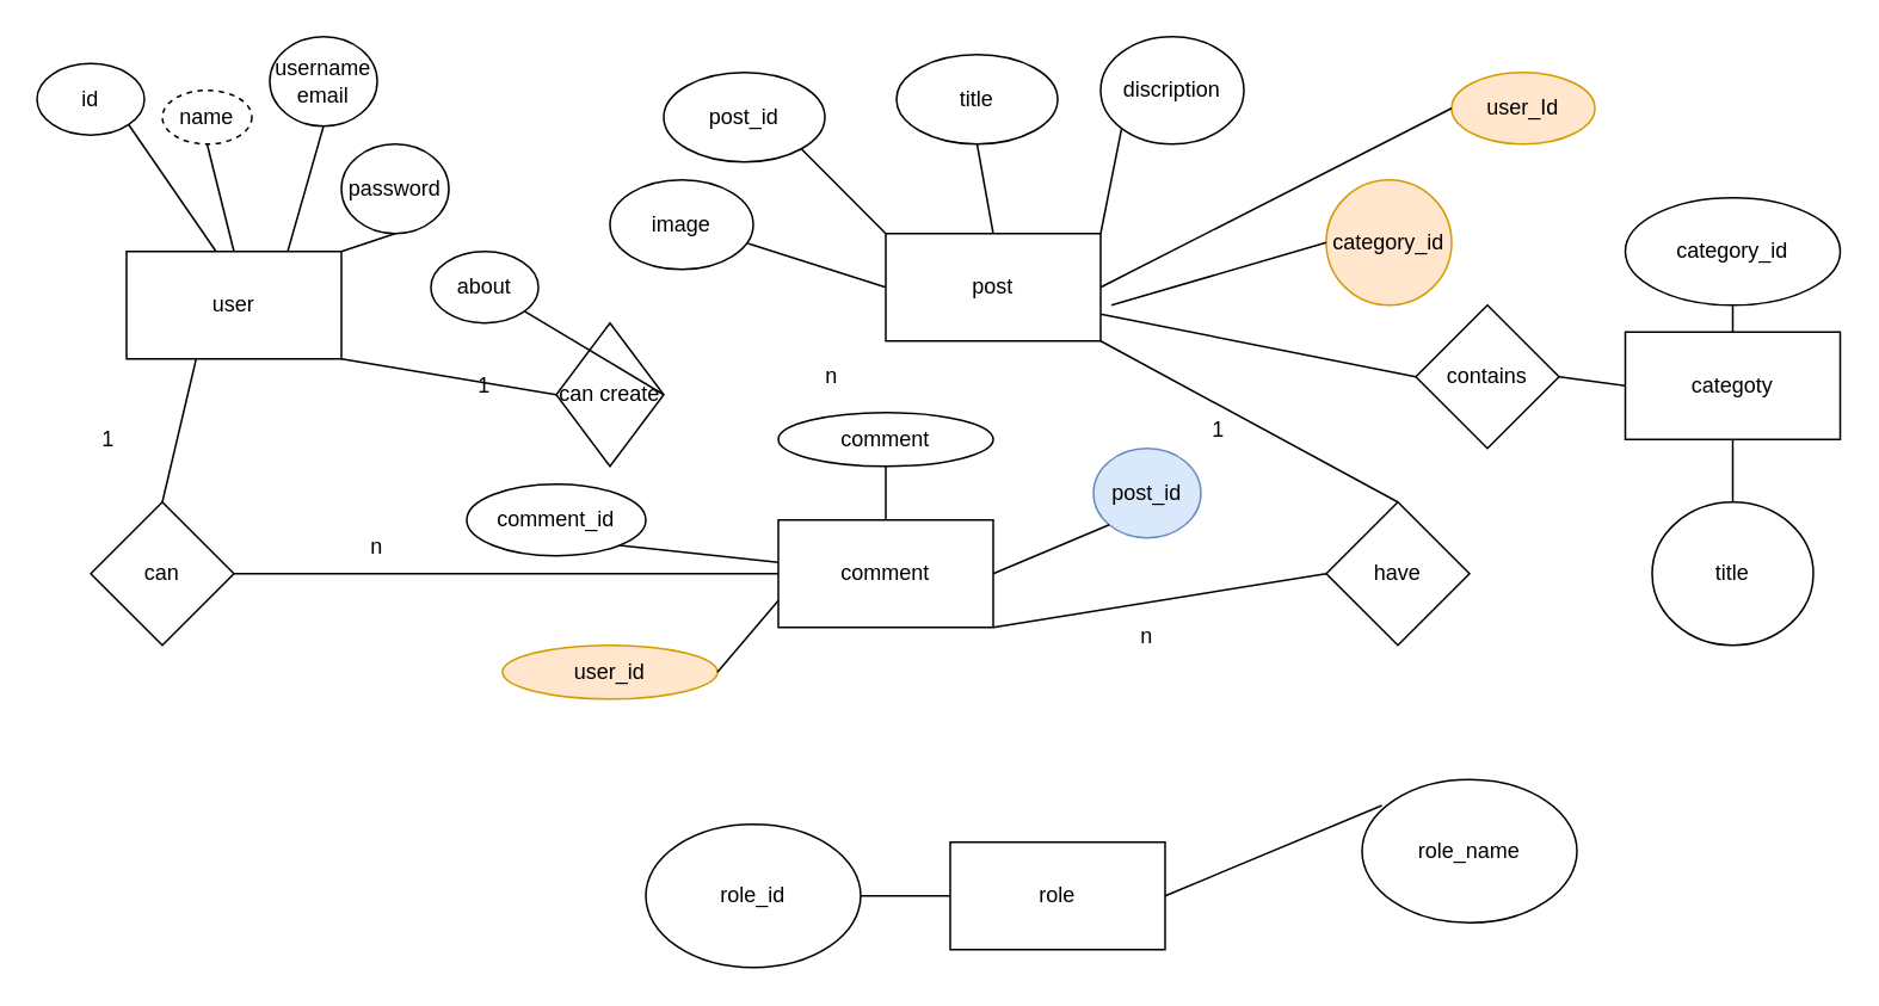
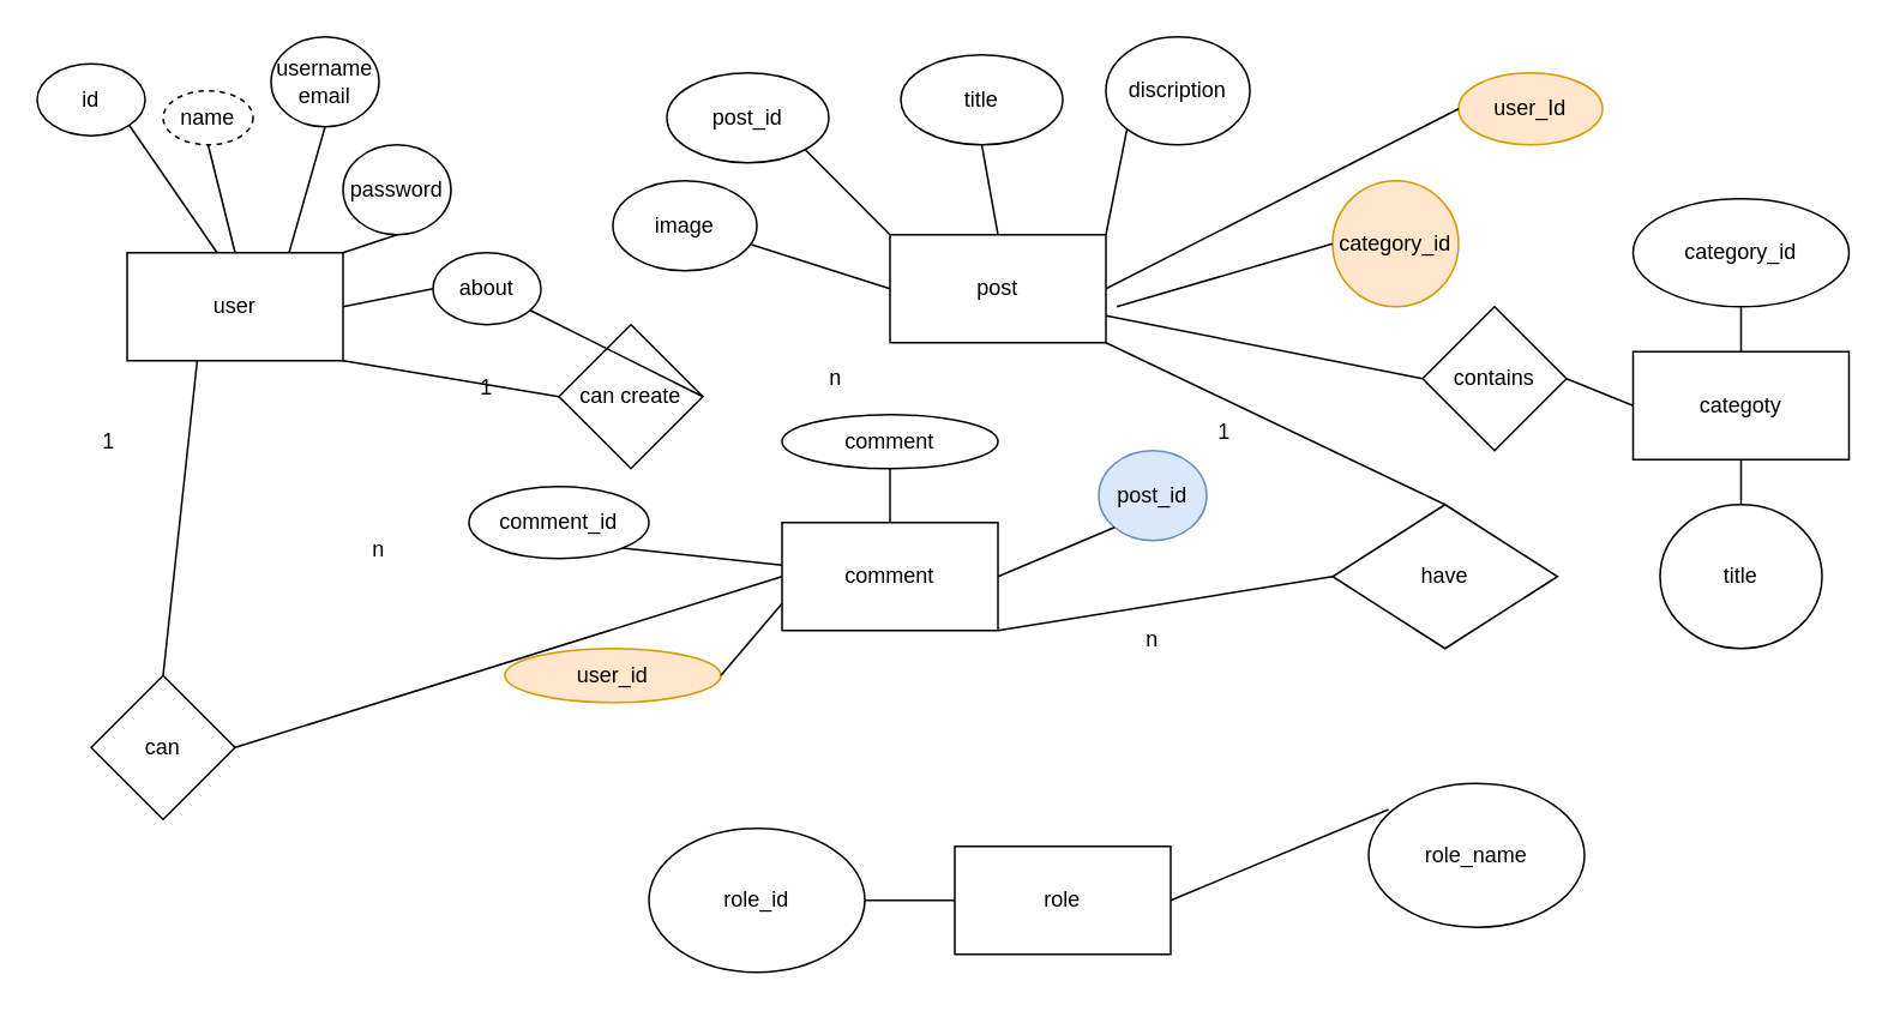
  <mxCell id="0" />
  <mxCell id="1" parent="0" />
  <mxCell id="2" value="user" style="rounded=0;whiteSpace=wrap;html=1;" vertex="1" parent="1"><mxGeometry x="70" y="140" width="120" height="60" as="geometry" /></mxCell>
  <mxCell id="3" value="id" style="ellipse;whiteSpace=wrap;html=1;" vertex="1" parent="1"><mxGeometry x="20" y="35" width="60" height="40" as="geometry" /></mxCell>
  <mxCell id="4" value="" style="endArrow=none;html=1;rounded=0;entryX=1;entryY=1;entryDx=0;entryDy=0;" edge="1" parent="1" target="3"><mxGeometry width="50" height="50" relative="1" as="geometry"><mxPoint x="120" y="140" as="sourcePoint" /><mxPoint x="520" y="310" as="targetPoint" /></mxGeometry></mxCell>
  <mxCell id="5" value="name" style="ellipse;whiteSpace=wrap;html=1;dashed=1;" vertex="1" parent="1"><mxGeometry x="90" y="50" width="50" height="30" as="geometry" /></mxCell>
  <mxCell id="6" value="username&lt;br&gt;email" style="ellipse;whiteSpace=wrap;html=1;" vertex="1" parent="1"><mxGeometry x="150" y="20" width="60" height="50" as="geometry" /></mxCell>
  <mxCell id="7" value="password" style="ellipse;whiteSpace=wrap;html=1;" vertex="1" parent="1"><mxGeometry x="190" y="80" width="60" height="50" as="geometry" /></mxCell>
  <mxCell id="8" value="" style="endArrow=none;html=1;rounded=0;entryX=0.5;entryY=1;entryDx=0;entryDy=0;exitX=0.5;exitY=0;exitDx=0;exitDy=0;" edge="1" parent="1" source="2" target="5"><mxGeometry width="50" height="50" relative="1" as="geometry"><mxPoint x="470" y="360" as="sourcePoint" /><mxPoint x="520" y="310" as="targetPoint" /></mxGeometry></mxCell>
  <mxCell id="9" value="" style="endArrow=none;html=1;rounded=0;entryX=0.5;entryY=1;entryDx=0;entryDy=0;exitX=1;exitY=0;exitDx=0;exitDy=0;" edge="1" parent="1" source="2" target="7"><mxGeometry width="50" height="50" relative="1" as="geometry"><mxPoint x="470" y="360" as="sourcePoint" /><mxPoint x="520" y="310" as="targetPoint" /></mxGeometry></mxCell>
  <mxCell id="10" value="" style="endArrow=none;html=1;rounded=0;entryX=0.5;entryY=1;entryDx=0;entryDy=0;exitX=0.75;exitY=0;exitDx=0;exitDy=0;" edge="1" parent="1" source="2" target="6"><mxGeometry width="50" height="50" relative="1" as="geometry"><mxPoint x="470" y="360" as="sourcePoint" /><mxPoint x="520" y="310" as="targetPoint" /></mxGeometry></mxCell>
  <mxCell id="11" value="about" style="ellipse;whiteSpace=wrap;html=1;" vertex="1" parent="1"><mxGeometry x="240" y="140" width="60" height="40" as="geometry" /></mxCell>
+ <mxCell id="12" value="" style="endArrow=none;html=1;rounded=0;entryX=1;entryY=0.5;entryDx=0;entryDy=0;exitX=0;exitY=0.5;exitDx=0;exitDy=0;" edge="1" parent="1" source="11" target="2"><mxGeometry width="50" height="50" relative="1" as="geometry"><mxPoint x="470" y="350" as="sourcePoint" /><mxPoint x="520" y="300" as="targetPoint" /></mxGeometry></mxCell>
  <mxCell id="13" value="post" style="rounded=0;whiteSpace=wrap;html=1;" vertex="1" parent="1"><mxGeometry x="494" y="130" width="120" height="60" as="geometry" /></mxCell>
  <mxCell id="14" value="post_id" style="ellipse;whiteSpace=wrap;html=1;" vertex="1" parent="1"><mxGeometry x="370" y="40" width="90" height="50" as="geometry" /></mxCell>
  <mxCell id="15" value="title" style="ellipse;whiteSpace=wrap;html=1;" vertex="1" parent="1"><mxGeometry x="500" y="30" width="90" height="50" as="geometry" /></mxCell>
  <mxCell id="16" value="discription" style="ellipse;whiteSpace=wrap;html=1;" vertex="1" parent="1"><mxGeometry x="614" y="20" width="80" height="60" as="geometry" /></mxCell>
  <mxCell id="17" value="image" style="ellipse;whiteSpace=wrap;html=1;" vertex="1" parent="1"><mxGeometry x="340" y="100" width="80" height="50" as="geometry" /></mxCell>
  <mxCell id="18" value="user_Id" style="ellipse;whiteSpace=wrap;html=1;fillColor=#ffe6cc;strokeColor=#d79b00;" vertex="1" parent="1"><mxGeometry x="810" y="40" width="80" height="40" as="geometry" /></mxCell>
  <mxCell id="19" value="" style="endArrow=none;html=1;rounded=0;entryX=0.963;entryY=0.71;entryDx=0;entryDy=0;entryPerimeter=0;exitX=0;exitY=0.5;exitDx=0;exitDy=0;" edge="1" parent="1" source="13" target="17"><mxGeometry width="50" height="50" relative="1" as="geometry"><mxPoint x="350" y="350" as="sourcePoint" /><mxPoint x="400" y="300" as="targetPoint" /></mxGeometry></mxCell>
  <mxCell id="20" value="" style="endArrow=none;html=1;rounded=0;entryX=1;entryY=1;entryDx=0;entryDy=0;exitX=0;exitY=0;exitDx=0;exitDy=0;" edge="1" parent="1" source="13" target="14"><mxGeometry width="50" height="50" relative="1" as="geometry"><mxPoint x="350" y="350" as="sourcePoint" /><mxPoint x="400" y="300" as="targetPoint" /></mxGeometry></mxCell>
  <mxCell id="21" value="" style="endArrow=none;html=1;rounded=0;entryX=0.5;entryY=1;entryDx=0;entryDy=0;exitX=0.5;exitY=0;exitDx=0;exitDy=0;" edge="1" parent="1" source="13" target="15"><mxGeometry width="50" height="50" relative="1" as="geometry"><mxPoint x="350" y="350" as="sourcePoint" /><mxPoint x="400" y="300" as="targetPoint" /></mxGeometry></mxCell>
  <mxCell id="22" value="" style="endArrow=none;html=1;rounded=0;entryX=0;entryY=1;entryDx=0;entryDy=0;exitX=1;exitY=0;exitDx=0;exitDy=0;" edge="1" parent="1" source="13" target="16"><mxGeometry width="50" height="50" relative="1" as="geometry"><mxPoint x="350" y="350" as="sourcePoint" /><mxPoint x="400" y="300" as="targetPoint" /></mxGeometry></mxCell>
  <mxCell id="23" value="" style="endArrow=none;html=1;rounded=0;entryX=0;entryY=0.5;entryDx=0;entryDy=0;exitX=1;exitY=0.5;exitDx=0;exitDy=0;" edge="1" parent="1" source="13" target="18"><mxGeometry width="50" height="50" relative="1" as="geometry"><mxPoint x="350" y="350" as="sourcePoint" /><mxPoint x="400" y="300" as="targetPoint" /></mxGeometry></mxCell>
- <mxCell id="24" value="can create" style="rhombus;whiteSpace=wrap;html=1;" vertex="1" parent="1"><mxGeometry x="310" y="180" width="60" height="80" as="geometry" /></mxCell>
+ <mxCell id="24" value="can create" style="rhombus;whiteSpace=wrap;html=1;" vertex="1" parent="1"><mxGeometry x="310" y="180" width="80" height="80" as="geometry" /></mxCell>
  <mxCell id="25" value="" style="endArrow=none;html=1;rounded=0;exitX=1;exitY=0.5;exitDx=0;exitDy=0;" edge="1" parent="1" source="24" target="11"><mxGeometry width="50" height="50" relative="1" as="geometry"><mxPoint x="350" y="350" as="sourcePoint" /><mxPoint x="400" y="300" as="targetPoint" /></mxGeometry></mxCell>
  <mxCell id="26" value="" style="endArrow=none;html=1;rounded=0;entryX=1;entryY=1;entryDx=0;entryDy=0;exitX=0;exitY=0.5;exitDx=0;exitDy=0;" edge="1" parent="1" source="24" target="2"><mxGeometry width="50" height="50" relative="1" as="geometry"><mxPoint x="350" y="350" as="sourcePoint" /><mxPoint x="400" y="300" as="targetPoint" /></mxGeometry></mxCell>
  <mxCell id="27" value="1" style="text;html=1;strokeColor=none;fillColor=none;align=center;verticalAlign=middle;whiteSpace=wrap;rounded=0;" vertex="1" parent="1"><mxGeometry x="240" y="200" width="60" height="30" as="geometry" /></mxCell>
  <mxCell id="28" value="n" style="text;html=1;strokeColor=none;fillColor=none;align=center;verticalAlign=middle;whiteSpace=wrap;rounded=0;" vertex="1" parent="1"><mxGeometry x="434" y="195" width="60" height="30" as="geometry" /></mxCell>
  <mxCell id="29" value="comment" style="rounded=0;whiteSpace=wrap;html=1;" vertex="1" parent="1"><mxGeometry x="434" y="290" width="120" height="60" as="geometry" /></mxCell>
  <mxCell id="30" value="comment_id" style="ellipse;whiteSpace=wrap;html=1;" vertex="1" parent="1"><mxGeometry x="260" y="270" width="100" height="40" as="geometry" /></mxCell>
  <mxCell id="31" value="" style="endArrow=none;html=1;rounded=0;exitX=1;exitY=1;exitDx=0;exitDy=0;" edge="1" parent="1" source="30" target="29"><mxGeometry width="50" height="50" relative="1" as="geometry"><mxPoint x="350" y="350" as="sourcePoint" /><mxPoint x="430" y="320" as="targetPoint" /></mxGeometry></mxCell>
  <mxCell id="32" value="comment" style="ellipse;whiteSpace=wrap;html=1;" vertex="1" parent="1"><mxGeometry x="434" y="230" width="120" height="30" as="geometry" /></mxCell>
  <mxCell id="33" value="" style="endArrow=none;html=1;rounded=0;entryX=0.5;entryY=1;entryDx=0;entryDy=0;exitX=0.5;exitY=0;exitDx=0;exitDy=0;" edge="1" parent="1" source="29" target="32"><mxGeometry width="50" height="50" relative="1" as="geometry"><mxPoint x="350" y="350" as="sourcePoint" /><mxPoint x="400" y="300" as="targetPoint" /></mxGeometry></mxCell>
  <mxCell id="34" value="post_id" style="ellipse;whiteSpace=wrap;html=1;fillColor=#dae8fc;strokeColor=#6c8ebf;" vertex="1" parent="1"><mxGeometry x="610" y="250" width="60" height="50" as="geometry" /></mxCell>
  <mxCell id="35" value="user_id" style="ellipse;whiteSpace=wrap;html=1;fillColor=#ffe6cc;strokeColor=#d79b00;" vertex="1" parent="1"><mxGeometry x="280" y="360" width="120" height="30" as="geometry" /></mxCell>
  <mxCell id="36" value="" style="endArrow=none;html=1;rounded=0;exitX=1;exitY=0.5;exitDx=0;exitDy=0;entryX=0;entryY=0.75;entryDx=0;entryDy=0;" edge="1" parent="1" source="35" target="29"><mxGeometry width="50" height="50" relative="1" as="geometry"><mxPoint x="350" y="350" as="sourcePoint" /><mxPoint x="400" y="300" as="targetPoint" /></mxGeometry></mxCell>
  <mxCell id="37" value="" style="endArrow=none;html=1;rounded=0;entryX=0;entryY=1;entryDx=0;entryDy=0;exitX=1;exitY=0.5;exitDx=0;exitDy=0;" edge="1" parent="1" source="29" target="34"><mxGeometry width="50" height="50" relative="1" as="geometry"><mxPoint x="560" y="320" as="sourcePoint" /><mxPoint x="400" y="300" as="targetPoint" /></mxGeometry></mxCell>
- <mxCell id="38" value="can" style="rhombus;whiteSpace=wrap;html=1;" vertex="1" parent="1"><mxGeometry x="50" y="280" width="80" height="80" as="geometry" /></mxCell>
- <mxCell id="39" value="have" style="rhombus;whiteSpace=wrap;html=1;" vertex="1" parent="1"><mxGeometry x="740" y="280" width="80" height="80" as="geometry" /></mxCell>
+ <mxCell id="38" value="can" style="rhombus;whiteSpace=wrap;html=1;" vertex="1" parent="1"><mxGeometry x="50" y="375" width="80" height="80" as="geometry" /></mxCell>
+ <mxCell id="39" value="have" style="rhombus;whiteSpace=wrap;html=1;" vertex="1" parent="1"><mxGeometry x="740" y="280" width="125" height="80" as="geometry" /></mxCell>
  <mxCell id="40" value="" style="endArrow=none;html=1;rounded=0;entryX=0.325;entryY=0.992;entryDx=0;entryDy=0;entryPerimeter=0;exitX=0.5;exitY=0;exitDx=0;exitDy=0;" edge="1" parent="1" source="38" target="2"><mxGeometry width="50" height="50" relative="1" as="geometry"><mxPoint x="350" y="350" as="sourcePoint" /><mxPoint x="400" y="300" as="targetPoint" /></mxGeometry></mxCell>
  <mxCell id="41" value="1" style="text;html=1;strokeColor=none;fillColor=none;align=center;verticalAlign=middle;whiteSpace=wrap;rounded=0;" vertex="1" parent="1"><mxGeometry x="30" y="230" width="60" height="30" as="geometry" /></mxCell>
  <mxCell id="42" value="" style="endArrow=none;html=1;rounded=0;exitX=1;exitY=0.5;exitDx=0;exitDy=0;entryX=0;entryY=0.5;entryDx=0;entryDy=0;" edge="1" parent="1" source="38" target="29"><mxGeometry width="50" height="50" relative="1" as="geometry"><mxPoint x="350" y="350" as="sourcePoint" /><mxPoint x="430" y="320" as="targetPoint" /></mxGeometry></mxCell>
  <mxCell id="43" value="n" style="text;html=1;strokeColor=none;fillColor=none;align=center;verticalAlign=middle;whiteSpace=wrap;rounded=0;" vertex="1" parent="1"><mxGeometry x="180" y="290" width="60" height="30" as="geometry" /></mxCell>
  <mxCell id="44" value="" style="endArrow=none;html=1;rounded=0;entryX=1;entryY=1;entryDx=0;entryDy=0;exitX=0.5;exitY=0;exitDx=0;exitDy=0;" edge="1" parent="1" source="39" target="13"><mxGeometry width="50" height="50" relative="1" as="geometry"><mxPoint x="350" y="350" as="sourcePoint" /><mxPoint x="400" y="300" as="targetPoint" /></mxGeometry></mxCell>
  <mxCell id="45" value="" style="endArrow=none;html=1;rounded=0;entryX=0;entryY=0.5;entryDx=0;entryDy=0;exitX=1;exitY=1;exitDx=0;exitDy=0;" edge="1" parent="1" source="29" target="39"><mxGeometry width="50" height="50" relative="1" as="geometry"><mxPoint x="350" y="350" as="sourcePoint" /><mxPoint x="400" y="300" as="targetPoint" /></mxGeometry></mxCell>
  <mxCell id="46" value="1" style="text;html=1;strokeColor=none;fillColor=none;align=center;verticalAlign=middle;whiteSpace=wrap;rounded=0;" vertex="1" parent="1"><mxGeometry x="650" y="225" width="60" height="30" as="geometry" /></mxCell>
  <mxCell id="47" value="n" style="text;html=1;strokeColor=none;fillColor=none;align=center;verticalAlign=middle;whiteSpace=wrap;rounded=0;" vertex="1" parent="1"><mxGeometry x="610" y="340" width="60" height="30" as="geometry" /></mxCell>
- <mxCell id="48" value="categoty" style="rounded=0;whiteSpace=wrap;html=1;" vertex="1" parent="1"><mxGeometry x="907" y="185" width="120" height="60" as="geometry" /></mxCell>
+ <mxCell id="48" value="categoty" style="rounded=0;whiteSpace=wrap;html=1;" vertex="1" parent="1"><mxGeometry x="907" y="195" width="120" height="60" as="geometry" /></mxCell>
  <mxCell id="49" value="category_id" style="ellipse;whiteSpace=wrap;html=1;" vertex="1" parent="1"><mxGeometry x="907" y="110" width="120" height="60" as="geometry" /></mxCell>
  <mxCell id="50" value="title" style="ellipse;whiteSpace=wrap;html=1;" vertex="1" parent="1"><mxGeometry x="922" y="280" width="90" height="80" as="geometry" /></mxCell>
  <mxCell id="51" value="contains" style="rhombus;whiteSpace=wrap;html=1;" vertex="1" parent="1"><mxGeometry x="790" y="170" width="80" height="80" as="geometry" /></mxCell>
  <mxCell id="52" value="" style="endArrow=none;html=1;rounded=0;entryX=0.5;entryY=1;entryDx=0;entryDy=0;exitX=0.5;exitY=0;exitDx=0;exitDy=0;" edge="1" parent="1" source="50" target="48"><mxGeometry width="50" height="50" relative="1" as="geometry"><mxPoint x="600" y="440" as="sourcePoint" /><mxPoint x="650" y="390" as="targetPoint" /></mxGeometry></mxCell>
  <mxCell id="53" value="" style="endArrow=none;html=1;rounded=0;entryX=0.5;entryY=1;entryDx=0;entryDy=0;exitX=0.5;exitY=0;exitDx=0;exitDy=0;" edge="1" parent="1" source="48" target="49"><mxGeometry width="50" height="50" relative="1" as="geometry"><mxPoint x="600" y="440" as="sourcePoint" /><mxPoint x="650" y="390" as="targetPoint" /></mxGeometry></mxCell>
  <mxCell id="54" value="" style="endArrow=none;html=1;rounded=0;entryX=0;entryY=0.5;entryDx=0;entryDy=0;exitX=1;exitY=0.5;exitDx=0;exitDy=0;" edge="1" parent="1" source="51" target="48"><mxGeometry width="50" height="50" relative="1" as="geometry"><mxPoint x="600" y="440" as="sourcePoint" /><mxPoint x="650" y="390" as="targetPoint" /></mxGeometry></mxCell>
  <mxCell id="55" value="" style="endArrow=none;html=1;rounded=0;entryX=1;entryY=0.75;entryDx=0;entryDy=0;exitX=0;exitY=0.5;exitDx=0;exitDy=0;" edge="1" parent="1" source="51" target="13"><mxGeometry width="50" height="50" relative="1" as="geometry"><mxPoint x="600" y="440" as="sourcePoint" /><mxPoint x="650" y="390" as="targetPoint" /></mxGeometry></mxCell>
  <mxCell id="56" value="category_id" style="ellipse;whiteSpace=wrap;html=1;aspect=fixed;fillColor=#ffe6cc;strokeColor=#d79b00;" vertex="1" parent="1"><mxGeometry x="740" y="100" width="70" height="70" as="geometry" /></mxCell>
  <mxCell id="57" value="" style="endArrow=none;html=1;rounded=0;entryX=0;entryY=0.5;entryDx=0;entryDy=0;" edge="1" parent="1" target="56"><mxGeometry width="50" height="50" relative="1" as="geometry"><mxPoint x="620" y="170" as="sourcePoint" /><mxPoint x="650" y="310" as="targetPoint" /></mxGeometry></mxCell>
  <mxCell id="58" value="role" style="rounded=0;whiteSpace=wrap;html=1;" vertex="1" parent="1"><mxGeometry x="530" y="470" width="120" height="60" as="geometry" /></mxCell>
  <mxCell id="59" value="role_name" style="ellipse;whiteSpace=wrap;html=1;" vertex="1" parent="1"><mxGeometry x="760" y="435" width="120" height="80" as="geometry" /></mxCell>
  <mxCell id="60" value="role_id" style="ellipse;whiteSpace=wrap;html=1;" vertex="1" parent="1"><mxGeometry x="360" y="460" width="120" height="80" as="geometry" /></mxCell>
  <mxCell id="61" value="" style="endArrow=none;html=1;rounded=0;entryX=0;entryY=0.5;entryDx=0;entryDy=0;" edge="1" parent="1" target="58"><mxGeometry width="50" height="50" relative="1" as="geometry"><mxPoint x="480" y="500" as="sourcePoint" /><mxPoint x="650" y="310" as="targetPoint" /></mxGeometry></mxCell>
  <mxCell id="62" value="" style="endArrow=none;html=1;rounded=0;entryX=0.092;entryY=0.181;entryDx=0;entryDy=0;entryPerimeter=0;exitX=1;exitY=0.5;exitDx=0;exitDy=0;" edge="1" parent="1" source="58" target="59"><mxGeometry width="50" height="50" relative="1" as="geometry"><mxPoint x="600" y="360" as="sourcePoint" /><mxPoint x="650" y="310" as="targetPoint" /></mxGeometry></mxCell>
